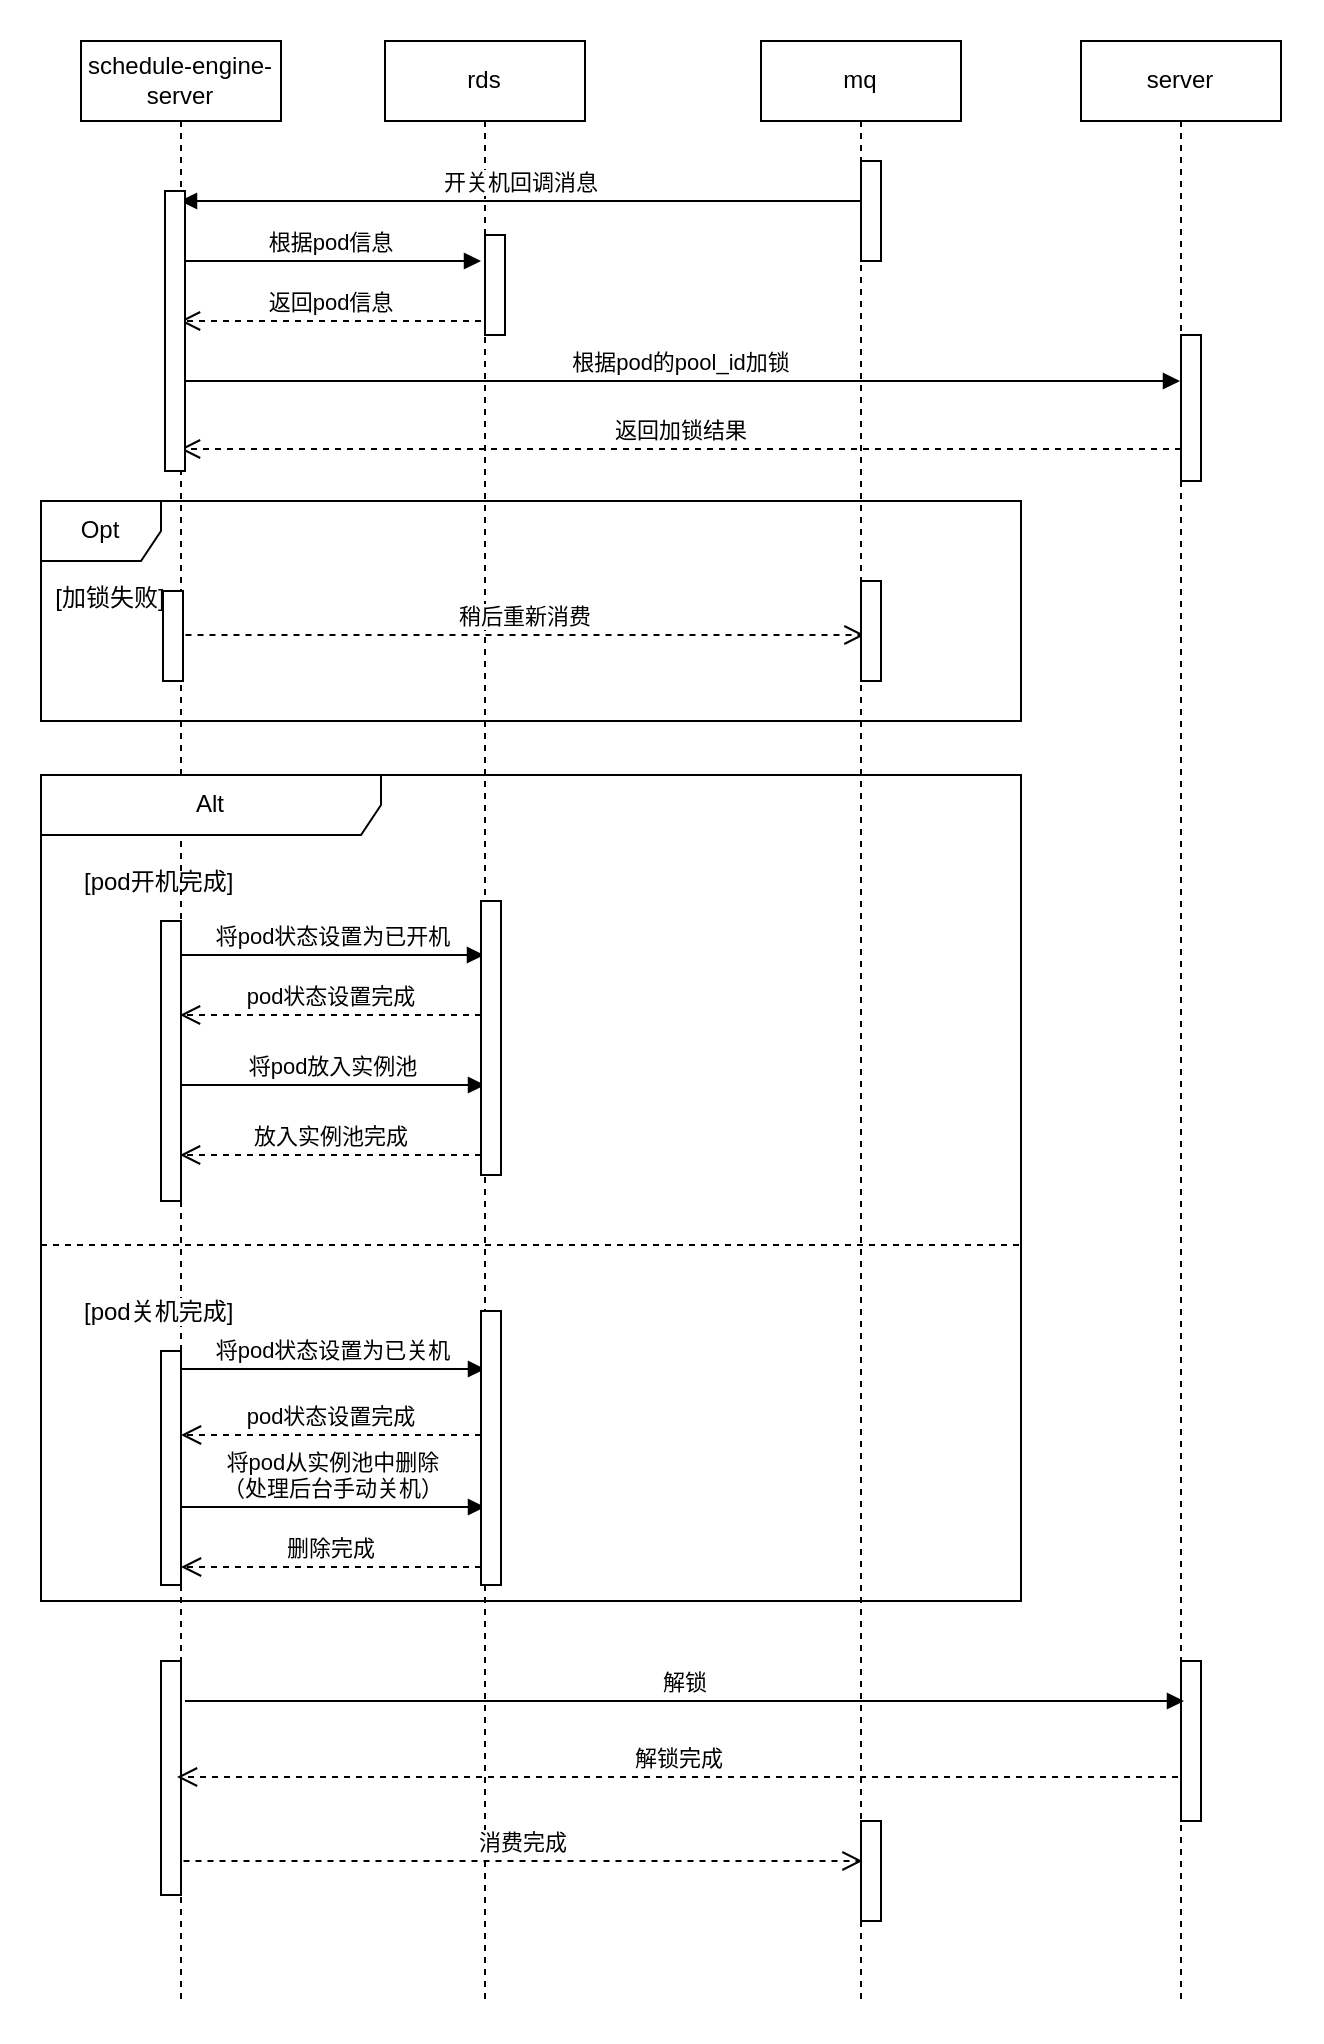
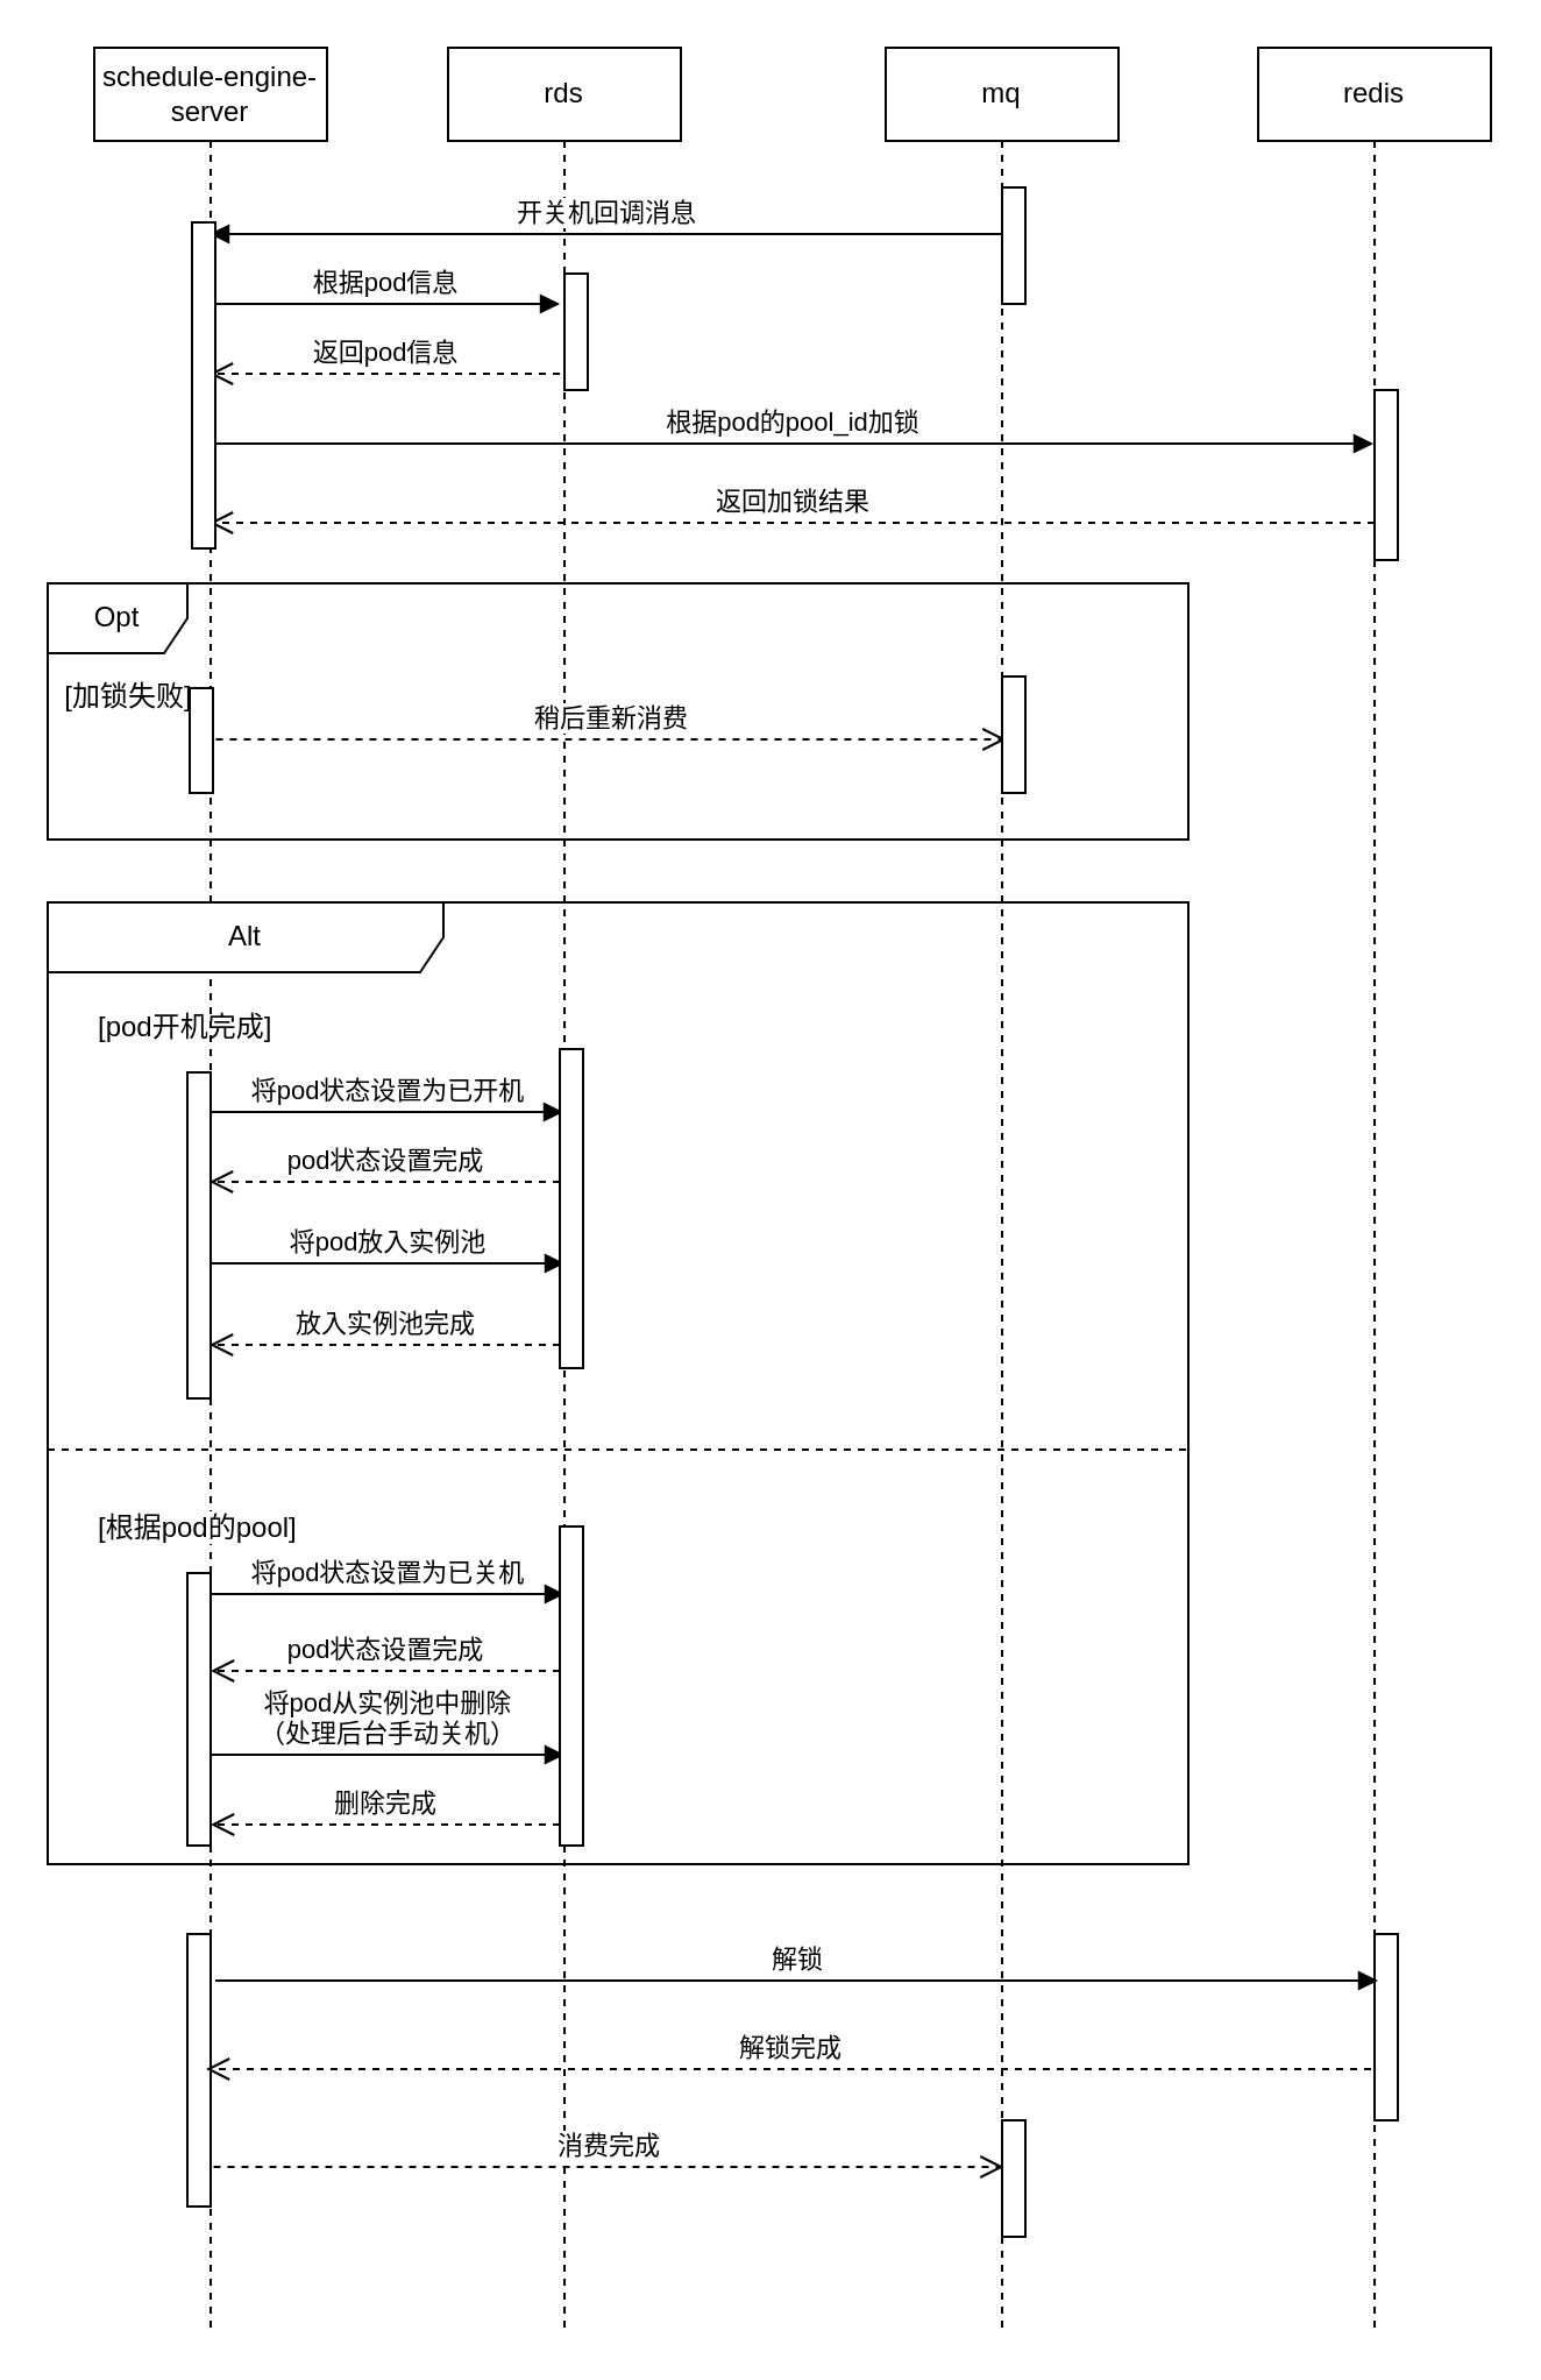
  <mxCell id="0" />
  <mxCell id="1" parent="0" />
  <mxCell id="2" value="schedule-engine-server" style="shape=umlLifeline;perimeter=lifelinePerimeter;whiteSpace=wrap;html=1;container=1;dropTarget=0;collapsible=0;recursiveResize=0;outlineConnect=0;portConstraint=eastwest;newEdgeStyle={&quot;curved&quot;:0,&quot;rounded&quot;:0};" vertex="1" parent="1"><mxGeometry x="40" y="20" width="100" height="980" as="geometry" /></mxCell>
  <mxCell id="3" value="" style="html=1;points=[[0,0,0,0,5],[0,1,0,0,-5],[1,0,0,0,5],[1,1,0,0,-5]];perimeter=orthogonalPerimeter;outlineConnect=0;targetShapes=umlLifeline;portConstraint=eastwest;newEdgeStyle={&quot;curved&quot;:0,&quot;rounded&quot;:0};" vertex="1" parent="2"><mxGeometry x="40" y="810" width="10" height="117" as="geometry" /></mxCell>
  <mxCell id="4" value="rds" style="shape=umlLifeline;perimeter=lifelinePerimeter;whiteSpace=wrap;html=1;container=1;dropTarget=0;collapsible=0;recursiveResize=0;outlineConnect=0;portConstraint=eastwest;newEdgeStyle={&quot;curved&quot;:0,&quot;rounded&quot;:0};" vertex="1" parent="1"><mxGeometry x="192" y="20" width="100" height="980" as="geometry" /></mxCell>
  <mxCell id="5" value="" style="html=1;points=[[0,0,0,0,5],[0,1,0,0,-5],[1,0,0,0,5],[1,1,0,0,-5]];perimeter=orthogonalPerimeter;outlineConnect=0;targetShapes=umlLifeline;portConstraint=eastwest;newEdgeStyle={&quot;curved&quot;:0,&quot;rounded&quot;:0};" vertex="1" parent="4"><mxGeometry x="50" y="97" width="10" height="50" as="geometry" /></mxCell>
  <mxCell id="6" value="mq" style="shape=umlLifeline;perimeter=lifelinePerimeter;whiteSpace=wrap;html=1;container=1;dropTarget=0;collapsible=0;recursiveResize=0;outlineConnect=0;portConstraint=eastwest;newEdgeStyle={&quot;curved&quot;:0,&quot;rounded&quot;:0};" vertex="1" parent="1"><mxGeometry x="380" y="20" width="100" height="980" as="geometry" /></mxCell>
  <mxCell id="7" value="" style="html=1;points=[[0,0,0,0,5],[0,1,0,0,-5],[1,0,0,0,5],[1,1,0,0,-5]];perimeter=orthogonalPerimeter;outlineConnect=0;targetShapes=umlLifeline;portConstraint=eastwest;newEdgeStyle={&quot;curved&quot;:0,&quot;rounded&quot;:0};" vertex="1" parent="6"><mxGeometry x="50" y="60" width="10" height="50" as="geometry" /></mxCell>
  <mxCell id="8" value="" style="html=1;points=[[0,0,0,0,5],[0,1,0,0,-5],[1,0,0,0,5],[1,1,0,0,-5]];perimeter=orthogonalPerimeter;outlineConnect=0;targetShapes=umlLifeline;portConstraint=eastwest;newEdgeStyle={&quot;curved&quot;:0,&quot;rounded&quot;:0};" vertex="1" parent="6"><mxGeometry x="50" y="890" width="10" height="50" as="geometry" /></mxCell>
  <mxCell id="9" value="开关机回调消息" style="html=1;verticalAlign=bottom;endArrow=block;curved=0;rounded=0;" edge="1" parent="1"><mxGeometry width="80" relative="1" as="geometry"><mxPoint x="429.5" y="100" as="sourcePoint" /><mxPoint x="89.5" y="100" as="targetPoint" /></mxGeometry></mxCell>
  <mxCell id="10" value="根据pod信息" style="html=1;verticalAlign=bottom;endArrow=block;curved=0;rounded=0;" edge="1" parent="1"><mxGeometry width="80" relative="1" as="geometry"><mxPoint x="90" y="130" as="sourcePoint" /><mxPoint x="240" y="130" as="targetPoint" /></mxGeometry></mxCell>
  <mxCell id="11" value="返回pod信息" style="html=1;verticalAlign=bottom;endArrow=open;dashed=1;endSize=8;curved=0;rounded=0;" edge="1" parent="1" target="2"><mxGeometry relative="1" as="geometry"><mxPoint x="240" y="160" as="sourcePoint" /><mxPoint x="320" y="160" as="targetPoint" /></mxGeometry></mxCell>
  <mxCell id="12" value="Alt" style="shape=umlFrame;whiteSpace=wrap;html=1;pointerEvents=0;recursiveResize=0;container=1;collapsible=0;width=170;" vertex="1" parent="1"><mxGeometry x="20" y="387" width="490" height="413" as="geometry" /></mxCell>
  <mxCell id="13" value="[pod开机完成]" style="text;html=1;" vertex="1" parent="12"><mxGeometry width="100" height="20" relative="1" as="geometry"><mxPoint x="20" y="40" as="offset" /></mxGeometry></mxCell>
- <mxCell id="14" value="[pod关机完成]" style="line;strokeWidth=1;dashed=1;labelPosition=center;verticalLabelPosition=bottom;align=left;verticalAlign=top;spacingLeft=20;spacingTop=15;html=1;whiteSpace=wrap;" vertex="1" parent="12"><mxGeometry y="230" width="490" height="10" as="geometry" /></mxCell>
+ <mxCell id="14" value="[根据pod的pool]" style="line;strokeWidth=1;dashed=1;labelPosition=center;verticalLabelPosition=bottom;align=left;verticalAlign=top;spacingLeft=20;spacingTop=15;html=1;whiteSpace=wrap;" vertex="1" parent="12"><mxGeometry y="230" width="490" height="10" as="geometry" /></mxCell>
  <mxCell id="15" value="将pod状态设置为已开机" style="html=1;verticalAlign=bottom;endArrow=block;curved=0;rounded=0;" edge="1" parent="12" target="4"><mxGeometry x="0.003" width="80" relative="1" as="geometry"><mxPoint x="70" y="90" as="sourcePoint" /><mxPoint x="150" y="90" as="targetPoint" /><mxPoint as="offset" /></mxGeometry></mxCell>
  <mxCell id="16" value="pod状态设置完成" style="html=1;verticalAlign=bottom;endArrow=open;dashed=1;endSize=8;curved=0;rounded=0;" edge="1" parent="12" target="2"><mxGeometry relative="1" as="geometry"><mxPoint x="220" y="120" as="sourcePoint" /><mxPoint x="140" y="120" as="targetPoint" /></mxGeometry></mxCell>
  <mxCell id="17" value="将pod放入实例池" style="html=1;verticalAlign=bottom;endArrow=block;curved=0;rounded=0;" edge="1" parent="12"><mxGeometry x="0.003" width="80" relative="1" as="geometry"><mxPoint x="70" y="155" as="sourcePoint" /><mxPoint x="222" y="155" as="targetPoint" /><mxPoint as="offset" /></mxGeometry></mxCell>
  <mxCell id="18" value="放入实例池完成" style="html=1;verticalAlign=bottom;endArrow=open;dashed=1;endSize=8;curved=0;rounded=0;" edge="1" parent="12" target="2"><mxGeometry x="-0.003" relative="1" as="geometry"><mxPoint x="220" y="190" as="sourcePoint" /><mxPoint x="140" y="190" as="targetPoint" /><mxPoint as="offset" /></mxGeometry></mxCell>
  <mxCell id="19" value="将pod状态设置为已关机" style="html=1;verticalAlign=bottom;endArrow=block;curved=0;rounded=0;" edge="1" parent="12"><mxGeometry x="0.003" width="80" relative="1" as="geometry"><mxPoint x="70" y="297" as="sourcePoint" /><mxPoint x="222" y="297" as="targetPoint" /><mxPoint as="offset" /></mxGeometry></mxCell>
  <mxCell id="20" value="pod状态设置完成" style="html=1;verticalAlign=bottom;endArrow=open;dashed=1;endSize=8;curved=0;rounded=0;" edge="1" parent="12"><mxGeometry relative="1" as="geometry"><mxPoint x="220" y="330" as="sourcePoint" /><mxPoint x="70" y="330" as="targetPoint" /></mxGeometry></mxCell>
  <mxCell id="21" value="将pod从实例池中删除&lt;br&gt;（处理后台手动关机）" style="html=1;verticalAlign=bottom;endArrow=block;curved=0;rounded=0;" edge="1" parent="12"><mxGeometry width="80" relative="1" as="geometry"><mxPoint x="70" y="366" as="sourcePoint" /><mxPoint x="222" y="366" as="targetPoint" /><mxPoint as="offset" /></mxGeometry></mxCell>
  <mxCell id="22" value="删除完成" style="html=1;verticalAlign=bottom;endArrow=open;dashed=1;endSize=8;curved=0;rounded=0;" edge="1" parent="12"><mxGeometry x="-0.003" relative="1" as="geometry"><mxPoint x="220" y="396" as="sourcePoint" /><mxPoint x="70" y="396" as="targetPoint" /><mxPoint as="offset" /></mxGeometry></mxCell>
  <mxCell id="23" value="" style="html=1;points=[[0,0,0,0,5],[0,1,0,0,-5],[1,0,0,0,5],[1,1,0,0,-5]];perimeter=orthogonalPerimeter;outlineConnect=0;targetShapes=umlLifeline;portConstraint=eastwest;newEdgeStyle={&quot;curved&quot;:0,&quot;rounded&quot;:0};" vertex="1" parent="12"><mxGeometry x="60" y="73" width="10" height="140" as="geometry" /></mxCell>
  <mxCell id="24" value="" style="html=1;points=[[0,0,0,0,5],[0,1,0,0,-5],[1,0,0,0,5],[1,1,0,0,-5]];perimeter=orthogonalPerimeter;outlineConnect=0;targetShapes=umlLifeline;portConstraint=eastwest;newEdgeStyle={&quot;curved&quot;:0,&quot;rounded&quot;:0};" vertex="1" parent="12"><mxGeometry x="60" y="288" width="10" height="117" as="geometry" /></mxCell>
  <mxCell id="25" value="" style="html=1;points=[[0,0,0,0,5],[0,1,0,0,-5],[1,0,0,0,5],[1,1,0,0,-5]];perimeter=orthogonalPerimeter;outlineConnect=0;targetShapes=umlLifeline;portConstraint=eastwest;newEdgeStyle={&quot;curved&quot;:0,&quot;rounded&quot;:0};" vertex="1" parent="12"><mxGeometry x="220" y="63" width="10" height="137" as="geometry" /></mxCell>
  <mxCell id="26" value="" style="html=1;points=[[0,0,0,0,5],[0,1,0,0,-5],[1,0,0,0,5],[1,1,0,0,-5]];perimeter=orthogonalPerimeter;outlineConnect=0;targetShapes=umlLifeline;portConstraint=eastwest;newEdgeStyle={&quot;curved&quot;:0,&quot;rounded&quot;:0};" vertex="1" parent="12"><mxGeometry x="220" y="268" width="10" height="137" as="geometry" /></mxCell>
  <mxCell id="27" value="消费完成" style="html=1;verticalAlign=bottom;endArrow=open;dashed=1;endSize=8;curved=0;rounded=0;" edge="1" parent="1"><mxGeometry relative="1" as="geometry"><mxPoint x="91.25" y="930" as="sourcePoint" /><mxPoint x="430.75" y="930" as="targetPoint" /></mxGeometry></mxCell>
- <mxCell id="28" value="server" style="shape=umlLifeline;perimeter=lifelinePerimeter;whiteSpace=wrap;html=1;container=1;dropTarget=0;collapsible=0;recursiveResize=0;outlineConnect=0;portConstraint=eastwest;newEdgeStyle={&quot;curved&quot;:0,&quot;rounded&quot;:0};" vertex="1" parent="1"><mxGeometry x="540" y="20" width="100" height="980" as="geometry" /></mxCell>
+ <mxCell id="28" value="redis" style="shape=umlLifeline;perimeter=lifelinePerimeter;whiteSpace=wrap;html=1;container=1;dropTarget=0;collapsible=0;recursiveResize=0;outlineConnect=0;portConstraint=eastwest;newEdgeStyle={&quot;curved&quot;:0,&quot;rounded&quot;:0};" vertex="1" parent="1"><mxGeometry x="540" y="20" width="100" height="980" as="geometry" /></mxCell>
  <mxCell id="29" value="" style="html=1;points=[[0,0,0,0,5],[0,1,0,0,-5],[1,0,0,0,5],[1,1,0,0,-5]];perimeter=orthogonalPerimeter;outlineConnect=0;targetShapes=umlLifeline;portConstraint=eastwest;newEdgeStyle={&quot;curved&quot;:0,&quot;rounded&quot;:0};" vertex="1" parent="28"><mxGeometry x="50" y="147" width="10" height="73" as="geometry" /></mxCell>
  <mxCell id="30" value="" style="html=1;points=[[0,0,0,0,5],[0,1,0,0,-5],[1,0,0,0,5],[1,1,0,0,-5]];perimeter=orthogonalPerimeter;outlineConnect=0;targetShapes=umlLifeline;portConstraint=eastwest;newEdgeStyle={&quot;curved&quot;:0,&quot;rounded&quot;:0};" vertex="1" parent="28"><mxGeometry x="50" y="810" width="10" height="80" as="geometry" /></mxCell>
  <mxCell id="31" value="根据pod的pool_id加锁" style="html=1;verticalAlign=bottom;endArrow=block;curved=0;rounded=0;" edge="1" parent="1"><mxGeometry width="80" relative="1" as="geometry"><mxPoint x="90" y="190" as="sourcePoint" /><mxPoint x="589.5" y="190" as="targetPoint" /></mxGeometry></mxCell>
  <mxCell id="32" value="返回加锁结果" style="html=1;verticalAlign=bottom;endArrow=open;dashed=1;endSize=8;curved=0;rounded=0;" edge="1" parent="1"><mxGeometry x="-0.001" relative="1" as="geometry"><mxPoint x="590" y="224" as="sourcePoint" /><mxPoint x="89.5" y="224" as="targetPoint" /><mxPoint as="offset" /></mxGeometry></mxCell>
  <mxCell id="33" value="Opt" style="shape=umlFrame;whiteSpace=wrap;html=1;pointerEvents=0;" vertex="1" parent="1"><mxGeometry x="20" y="250" width="490" height="110" as="geometry" /></mxCell>
  <mxCell id="34" value="[加锁失败]" style="text;html=1;strokeColor=none;fillColor=none;align=center;verticalAlign=middle;whiteSpace=wrap;rounded=0;" vertex="1" parent="1"><mxGeometry x="25" y="284" width="60" height="30" as="geometry" /></mxCell>
  <mxCell id="35" value="稍后重新消费" style="html=1;verticalAlign=bottom;endArrow=open;dashed=1;endSize=8;curved=0;rounded=0;" edge="1" parent="1"><mxGeometry x="0.002" relative="1" as="geometry"><mxPoint x="92.25" y="317" as="sourcePoint" /><mxPoint x="431.75" y="317" as="targetPoint" /><mxPoint as="offset" /></mxGeometry></mxCell>
  <mxCell id="36" value="解锁" style="html=1;verticalAlign=bottom;endArrow=block;curved=0;rounded=0;" edge="1" parent="1"><mxGeometry width="80" relative="1" as="geometry"><mxPoint x="92" y="850" as="sourcePoint" /><mxPoint x="591.5" y="850" as="targetPoint" /></mxGeometry></mxCell>
  <mxCell id="37" value="解锁完成" style="html=1;verticalAlign=bottom;endArrow=open;dashed=1;endSize=8;curved=0;rounded=0;" edge="1" parent="1"><mxGeometry x="-0.001" relative="1" as="geometry"><mxPoint x="588.5" y="888" as="sourcePoint" /><mxPoint x="88" y="888" as="targetPoint" /><mxPoint as="offset" /></mxGeometry></mxCell>
  <mxCell id="38" value="" style="html=1;points=[[0,0,0,0,5],[0,1,0,0,-5],[1,0,0,0,5],[1,1,0,0,-5]];perimeter=orthogonalPerimeter;outlineConnect=0;targetShapes=umlLifeline;portConstraint=eastwest;newEdgeStyle={&quot;curved&quot;:0,&quot;rounded&quot;:0};" vertex="1" parent="1"><mxGeometry x="81" y="295" width="10" height="45" as="geometry" /></mxCell>
  <mxCell id="39" value="" style="html=1;points=[[0,0,0,0,5],[0,1,0,0,-5],[1,0,0,0,5],[1,1,0,0,-5]];perimeter=orthogonalPerimeter;outlineConnect=0;targetShapes=umlLifeline;portConstraint=eastwest;newEdgeStyle={&quot;curved&quot;:0,&quot;rounded&quot;:0};" vertex="1" parent="1"><mxGeometry x="82" y="95" width="10" height="140" as="geometry" /></mxCell>
  <mxCell id="40" value="" style="html=1;points=[[0,0,0,0,5],[0,1,0,0,-5],[1,0,0,0,5],[1,1,0,0,-5]];perimeter=orthogonalPerimeter;outlineConnect=0;targetShapes=umlLifeline;portConstraint=eastwest;newEdgeStyle={&quot;curved&quot;:0,&quot;rounded&quot;:0};" vertex="1" parent="1"><mxGeometry x="430" y="290" width="10" height="50" as="geometry" /></mxCell>
